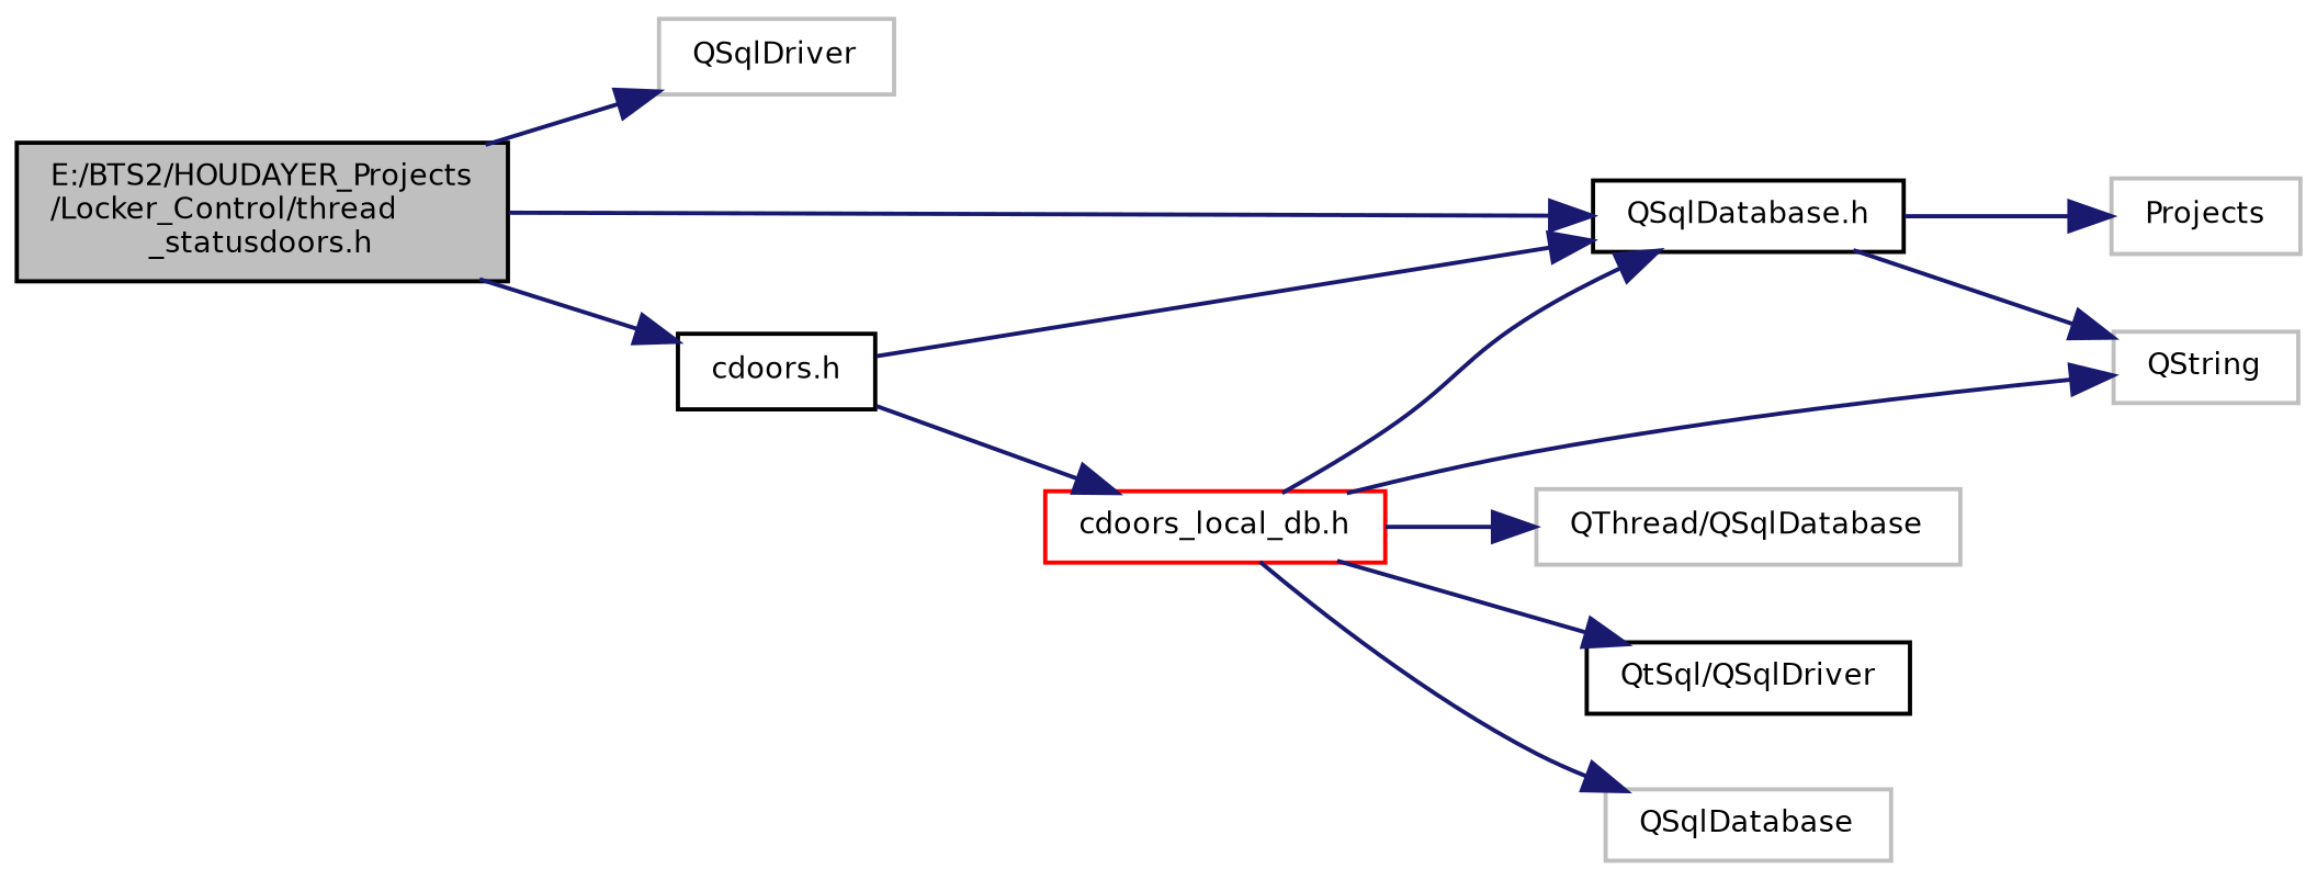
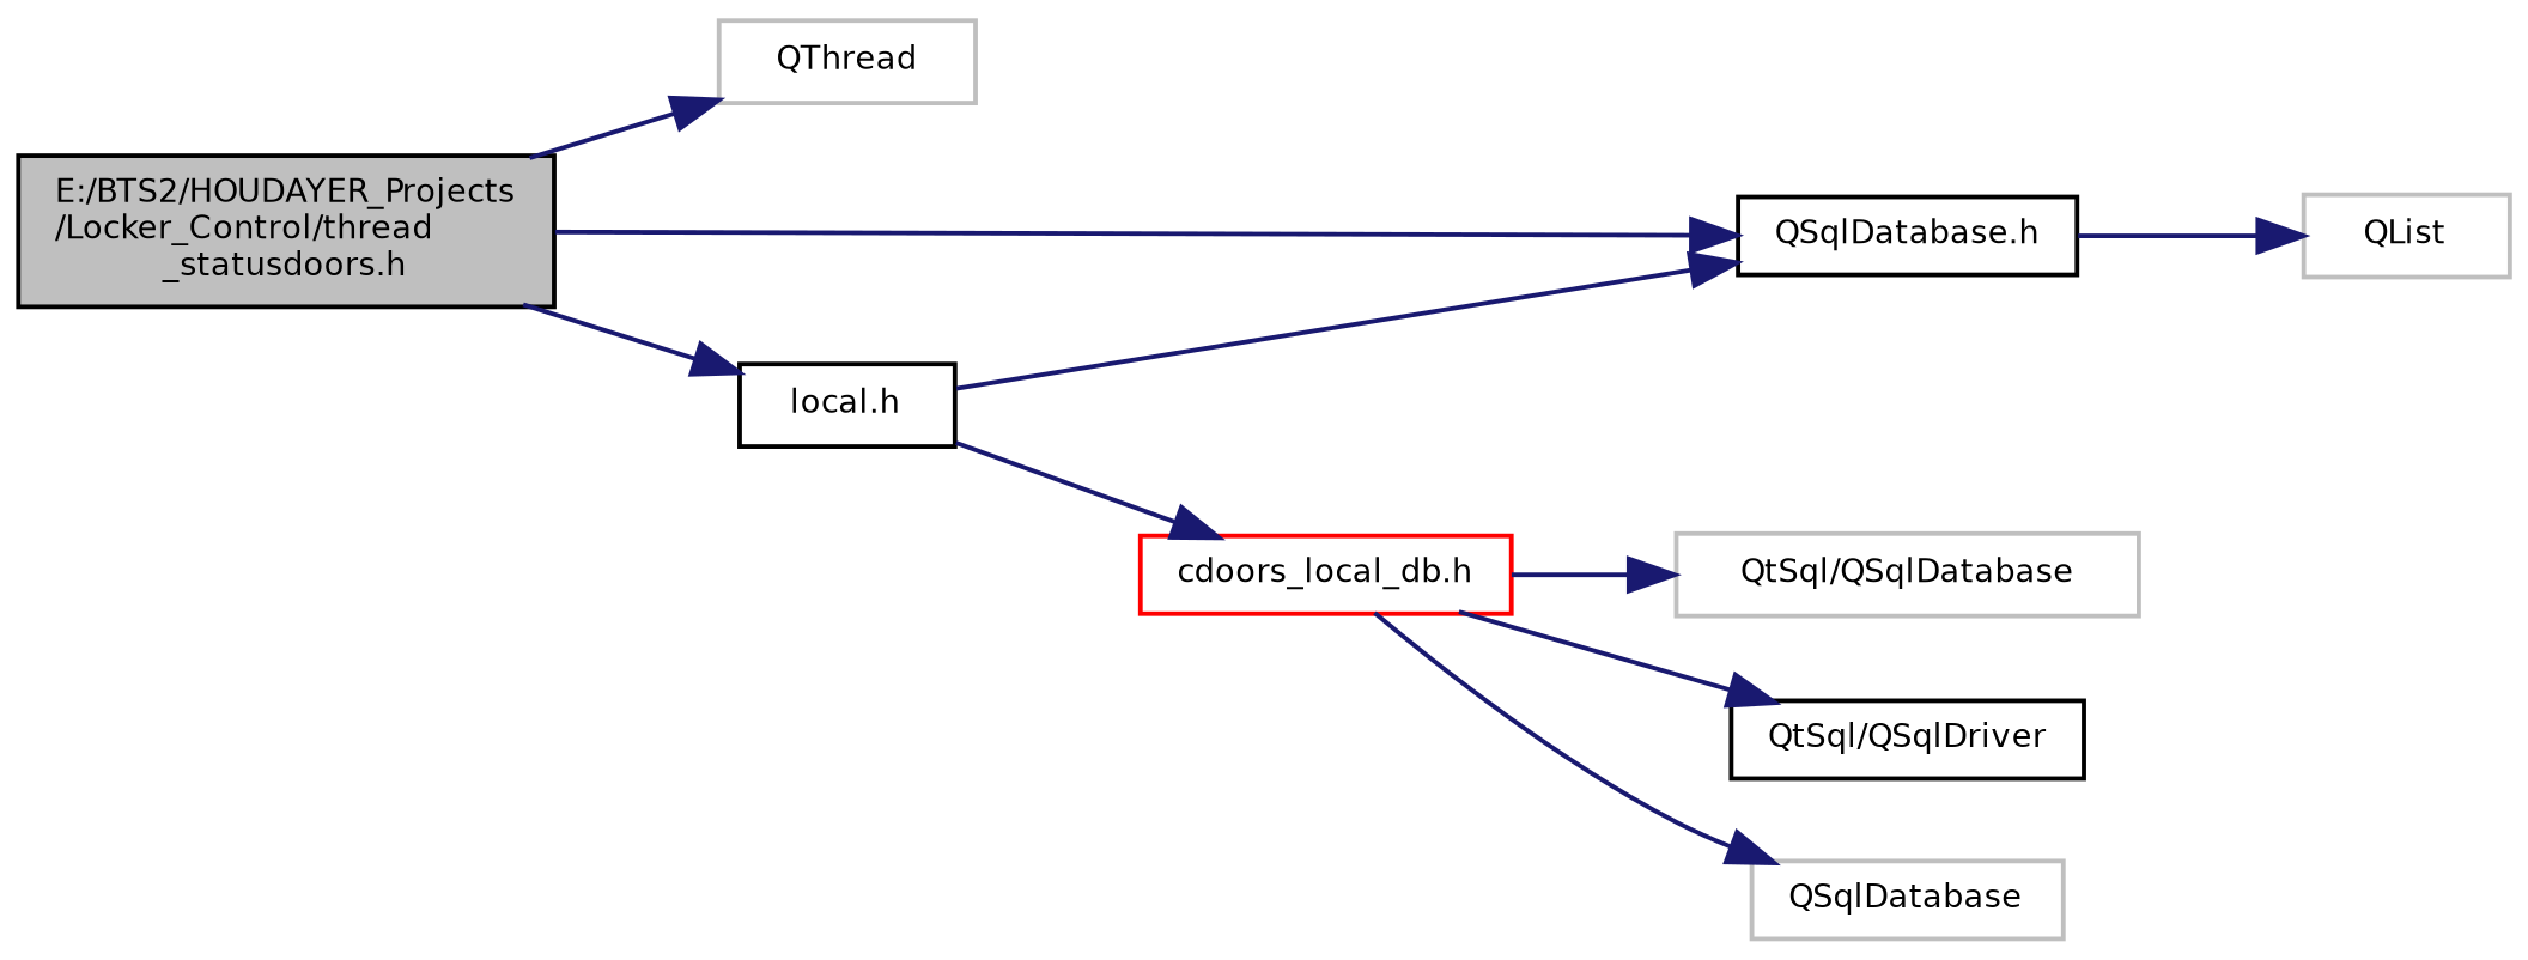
  digraph {
    rankdir=LR
    node [color=grey75 fontname=Helvetica fontsize=7 shape=record]
    edge [color=midnightblue fontname=Helvetica fontsize=7 labelfontname=Helvetica labelfontsize=7 style=solid]
    n1 [color=black fillcolor=grey75 fontcolor=black height=0.2 label="E:/BTS2/HOUDAYER_Projects\l/Locker_Control/thread\l_statusdoors.h" style=filled width=0.4]
-   n2 [height=0.2 label=QSqlDriver width=0.4]
+   n2 [height=0.2 label=QThread width=0.4]
    n3 [color=black height=0.2 label="QSqlDatabase.h" width=0.4]
-   n4 [color=black height=0.2 label="cdoors.h" width=0.4]
-   n5 [height=0.2 label=QString width=0.4]
-   n6 [height=0.2 label=Projects width=0.4]
+   n4 [color=black height=0.2 label="local.h" width=0.4]
+   n6 [height=0.2 label=QList width=0.4]
    n7 [color=red height=0.2 label="cdoors_local_db.h" width=0.4]
-   n8 [height=0.2 label="QThread/QSqlDatabase" width=0.4]
+   n8 [height=0.2 label="QtSql/QSqlDatabase" width=0.4]
    n9 [color=black height=0.2 label="QtSql/QSqlDriver" width=0.4]
    n10 [height=0.2 label=QSqlDatabase width=0.4]
    n1 -> n2
    n1 -> n3
    n1 -> n4
-   n3 -> n5
    n3 -> n6
    n4 -> n3
    n4 -> n7
-   n7 -> n3
-   n7 -> n5
    n7 -> n8
    n7 -> n9
    n7 -> n10
  }
